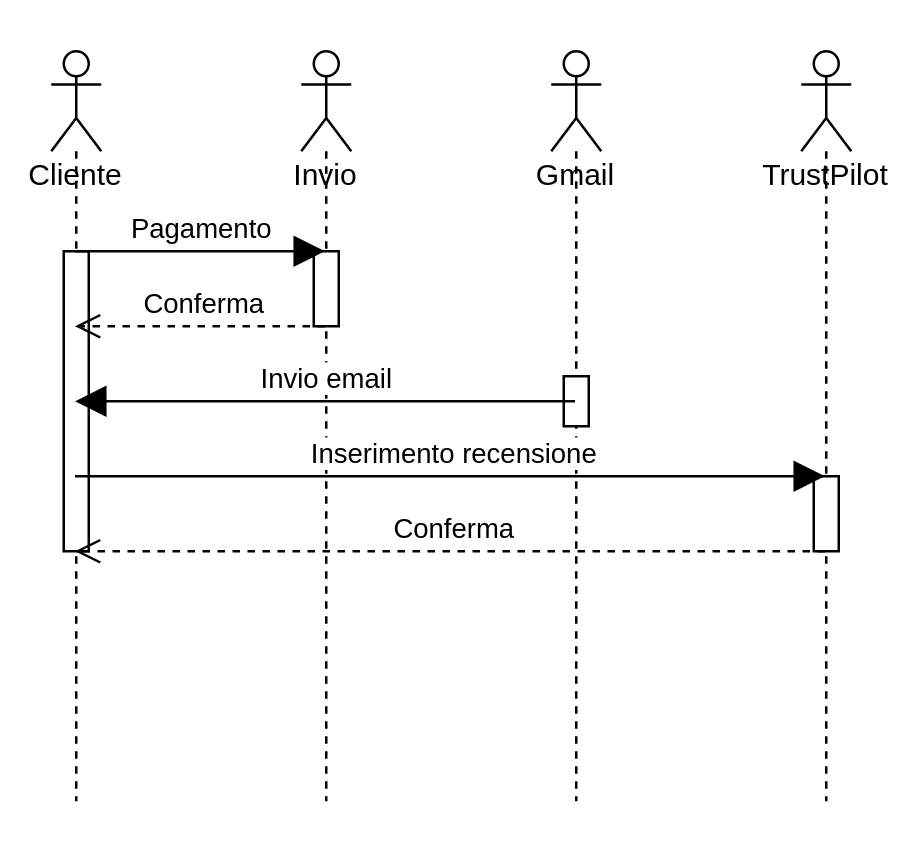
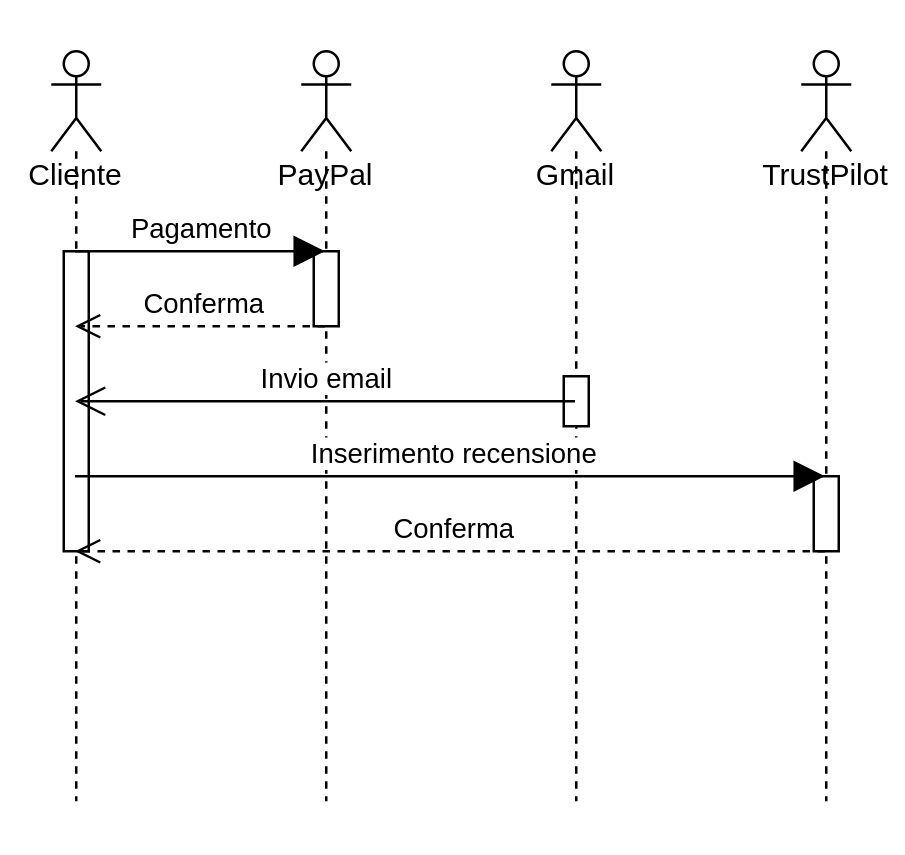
  <mxCell id="0" />
  <mxCell id="1" parent="0" />
  <mxCell id="2" value="Cliente" style="shape=umlLifeline;participant=umlActor;perimeter=lifelinePerimeter;whiteSpace=wrap;html=1;container=1;collapsible=0;recursiveResize=0;verticalAlign=top;spacingTop=36;outlineConnect=0;strokeColor=#000000;strokeWidth=1;fillColor=#FFFFFF;gradientColor=none;" parent="1" vertex="1"><mxGeometry x="20" y="20" width="20" height="300" as="geometry" /></mxCell>
  <mxCell id="3" value="" style="html=1;points=[];perimeter=orthogonalPerimeter;strokeColor=#000000;" parent="2" vertex="1"><mxGeometry x="5" y="80" width="10" height="120" as="geometry" /></mxCell>
- <mxCell id="4" value="Invio" style="shape=umlLifeline;participant=umlActor;perimeter=lifelinePerimeter;whiteSpace=wrap;html=1;container=1;collapsible=0;recursiveResize=0;verticalAlign=top;spacingTop=36;outlineConnect=0;strokeColor=#000000;strokeWidth=1;fillColor=#FFFFFF;gradientColor=none;" parent="1" vertex="1"><mxGeometry x="120" y="20" width="20" height="300" as="geometry" /></mxCell>
+ <mxCell id="4" value="PayPal" style="shape=umlLifeline;participant=umlActor;perimeter=lifelinePerimeter;whiteSpace=wrap;html=1;container=1;collapsible=0;recursiveResize=0;verticalAlign=top;spacingTop=36;outlineConnect=0;strokeColor=#000000;strokeWidth=1;fillColor=#FFFFFF;gradientColor=none;" parent="1" vertex="1"><mxGeometry x="120" y="20" width="20" height="300" as="geometry" /></mxCell>
  <mxCell id="5" value="" style="html=1;points=[];perimeter=orthogonalPerimeter;strokeColor=#000000;" parent="4" vertex="1"><mxGeometry x="5" y="80" width="10" height="30" as="geometry" /></mxCell>
  <mxCell id="6" value="Gmail" style="shape=umlLifeline;participant=umlActor;perimeter=lifelinePerimeter;whiteSpace=wrap;html=1;container=1;collapsible=0;recursiveResize=0;verticalAlign=top;spacingTop=36;outlineConnect=0;strokeColor=#000000;strokeWidth=1;fillColor=#FFFFFF;gradientColor=none;" parent="1" vertex="1"><mxGeometry x="220" y="20" width="20" height="300" as="geometry" /></mxCell>
  <mxCell id="7" value="" style="html=1;points=[];perimeter=orthogonalPerimeter;strokeColor=#000000;" parent="6" vertex="1"><mxGeometry x="5" y="130" width="10" height="20" as="geometry" /></mxCell>
  <mxCell id="8" value="TrustPilot" style="shape=umlLifeline;participant=umlActor;perimeter=lifelinePerimeter;whiteSpace=wrap;html=1;container=1;collapsible=0;recursiveResize=0;verticalAlign=top;spacingTop=36;outlineConnect=0;strokeColor=#000000;strokeWidth=1;fillColor=#FFFFFF;gradientColor=none;" parent="1" vertex="1"><mxGeometry x="320" y="20" width="20" height="300" as="geometry" /></mxCell>
  <mxCell id="9" value="" style="html=1;points=[];perimeter=orthogonalPerimeter;strokeColor=#000000;" parent="8" vertex="1"><mxGeometry x="5" y="170" width="10" height="30" as="geometry" /></mxCell>
  <mxCell id="10" value="Pagamento" style="html=1;verticalAlign=bottom;endArrow=block;rounded=0;endSize=10;" parent="1" source="2" target="4" edge="1"><mxGeometry width="80" relative="1" as="geometry"><mxPoint x="-60" y="170" as="sourcePoint" /><mxPoint x="190" y="160" as="targetPoint" /><Array as="points"><mxPoint x="80" y="100" /></Array></mxGeometry></mxCell>
  <mxCell id="11" value="Conferma" style="html=1;verticalAlign=bottom;endArrow=open;dashed=1;endSize=8;rounded=0;" parent="1" source="4" target="2" edge="1"><mxGeometry x="-0.01" relative="1" as="geometry"><mxPoint x="110" y="220" as="sourcePoint" /><mxPoint x="30" y="220" as="targetPoint" /><Array as="points"><mxPoint x="80" y="130" /></Array><mxPoint x="1" as="offset" /></mxGeometry></mxCell>
- <mxCell id="12" value="Invio email" style="html=1;verticalAlign=bottom;endArrow=block;rounded=0;endSize=10;" parent="1" source="6" target="2" edge="1"><mxGeometry width="80" relative="1" as="geometry"><mxPoint x="39.5" y="110" as="sourcePoint" /><mxPoint x="139.5" y="110" as="targetPoint" /><Array as="points"><mxPoint x="130" y="160" /></Array></mxGeometry></mxCell>
+ <mxCell id="12" value="Invio email" style="html=1;verticalAlign=bottom;endArrow=open;rounded=0;endSize=10;" parent="1" source="6" target="2" edge="1"><mxGeometry width="80" relative="1" as="geometry"><mxPoint x="39.5" y="110" as="sourcePoint" /><mxPoint x="139.5" y="110" as="targetPoint" /><Array as="points"><mxPoint x="130" y="160" /></Array></mxGeometry></mxCell>
  <mxCell id="13" value="Inserimento recensione" style="html=1;verticalAlign=bottom;endArrow=block;rounded=0;endSize=10;" parent="1" source="2" target="8" edge="1"><mxGeometry x="0.003" width="80" relative="1" as="geometry"><mxPoint x="90" y="210" as="sourcePoint" /><mxPoint x="190" y="210" as="targetPoint" /><Array as="points"><mxPoint x="140" y="190" /></Array><mxPoint x="1" as="offset" /></mxGeometry></mxCell>
  <mxCell id="14" value="Conferma" style="html=1;verticalAlign=bottom;endArrow=open;dashed=1;endSize=8;rounded=0;" parent="1" source="8" target="2" edge="1"><mxGeometry x="-0.003" relative="1" as="geometry"><mxPoint x="190" y="210" as="sourcePoint" /><mxPoint x="90" y="210" as="targetPoint" /><Array as="points"><mxPoint x="141" y="220" /></Array><mxPoint x="1" as="offset" /></mxGeometry></mxCell>
